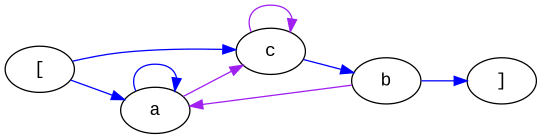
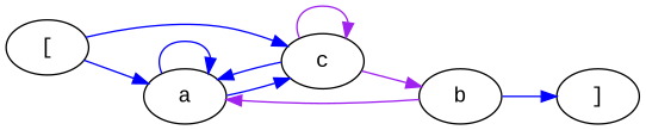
  digraph {
    fontname="Liberation Mono"
    rankdir=LR
    node [fontname="Liberation Mono"]
    edge [color=blue fontname="Liberation Mono"]
    n1 [label="["]
    n2 [label=a]
    n3 [label=c]
    n4 [label=b]
    n5 [label="]"]
    n1 -> n2
    n1 -> n3
    n2 -> n2
-   n2 -> n3 [color=purple]
+   n2 -> n3
+   n3 -> n2
    n3 -> n3 [color=purple]
-   n3 -> n4
+   n3 -> n4 [color=purple]
    n4 -> n2 [color=purple]
    n4 -> n5
  }
